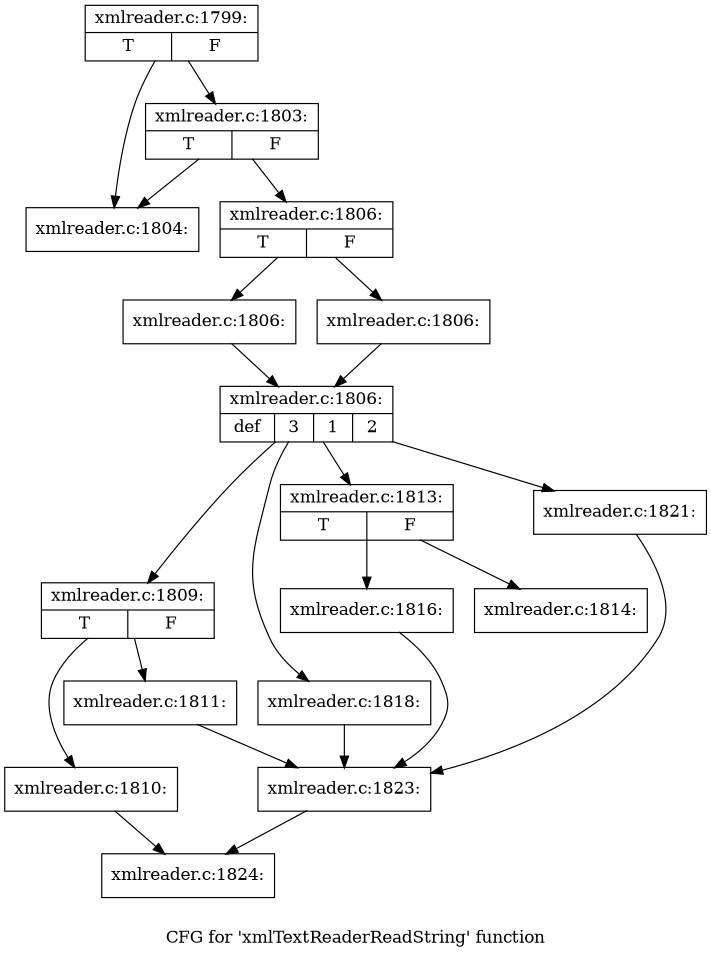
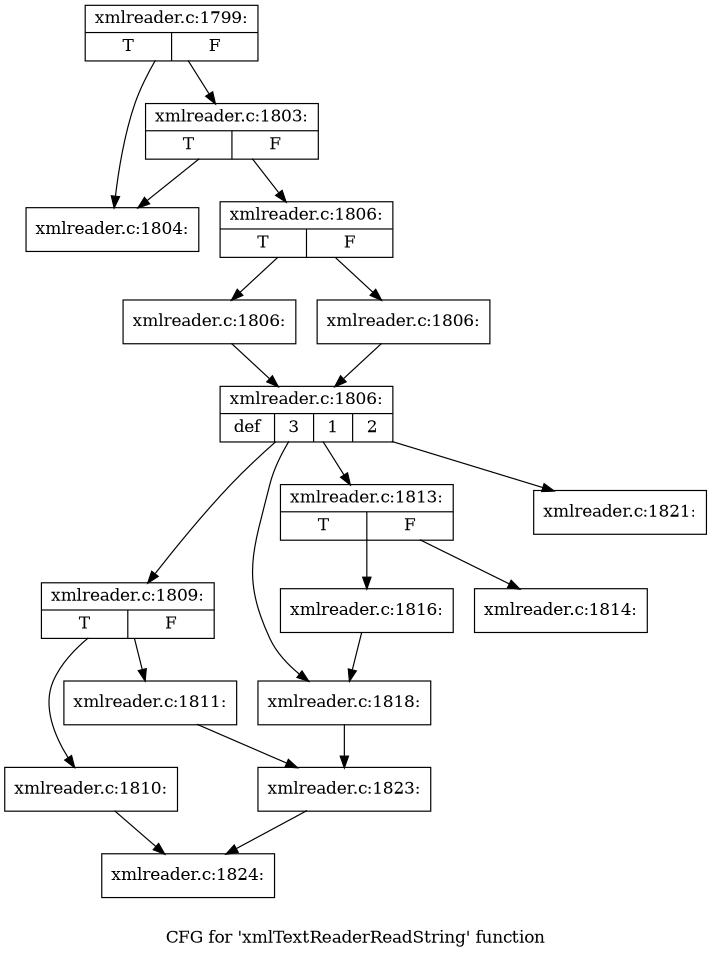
  digraph {
    label="CFG for 'xmlTextReaderReadString' function"
    node [shape=record]
    n1 [label="{xmlreader.c:1799:|{<s0>T|<s1>F}}"]
    n2 [label="{xmlreader.c:1804:}"]
    n3 [label="{xmlreader.c:1803:|{<s0>T|<s1>F}}"]
    n4 [label="{xmlreader.c:1806:|{<s0>T|<s1>F}}"]
    n5 [label="{xmlreader.c:1824:}"]
    n6 [label="{xmlreader.c:1806:}"]
    n7 [label="{xmlreader.c:1806:}"]
    n8 [label="{xmlreader.c:1806:|{<s0>def|<s1>3|<s2>1|<s3>2}}"]
    n9 [label="{xmlreader.c:1821:}"]
    n10 [label="{xmlreader.c:1809:|{<s0>T|<s1>F}}"]
    n11 [label="{xmlreader.c:1813:|{<s0>T|<s1>F}}"]
    n12 [label="{xmlreader.c:1818:}"]
    n13 [label="{xmlreader.c:1823:}"]
    n14 [label="{xmlreader.c:1810:}"]
    n15 [label="{xmlreader.c:1811:}"]
    n16 [label="{xmlreader.c:1814:}"]
    n17 [label="{xmlreader.c:1816:}"]
    n1 -> n2
    n1 -> n3
    n3 -> n2
    n3 -> n4
    n4 -> n6
    n4 -> n7
    n6 -> n8
    n7 -> n8
    n8 -> n9
    n8 -> n10
    n8 -> n11
    n8 -> n12
-   n9 -> n13
    n10 -> n14
    n10 -> n15
    n11 -> n16
    n11 -> n17
    n12 -> n13
    n13 -> n5
    n14 -> n5
    n15 -> n13
-   n17 -> n13
+   n17 -> n12
  }
